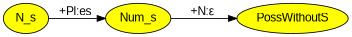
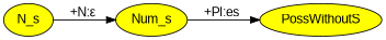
  digraph {
    fontname="Liberation Sans"
    rankdir=LR
    node [fillcolor=yellow fontname="Liberation Sans" shape=ellipse style=filled]
    edge [fontname="Liberation Sans"]
    n1 [label=N_s]
    n2 [label=Num_s]
    n3 [label=PossWithoutS]
-   n1 -> n2 [label="+Pl:es "]
-   n2 -> n3 [label="+N:ε "]
+   n1 -> n2 [label="+N:ε "]
+   n2 -> n3 [label="+Pl:es "]
  }
